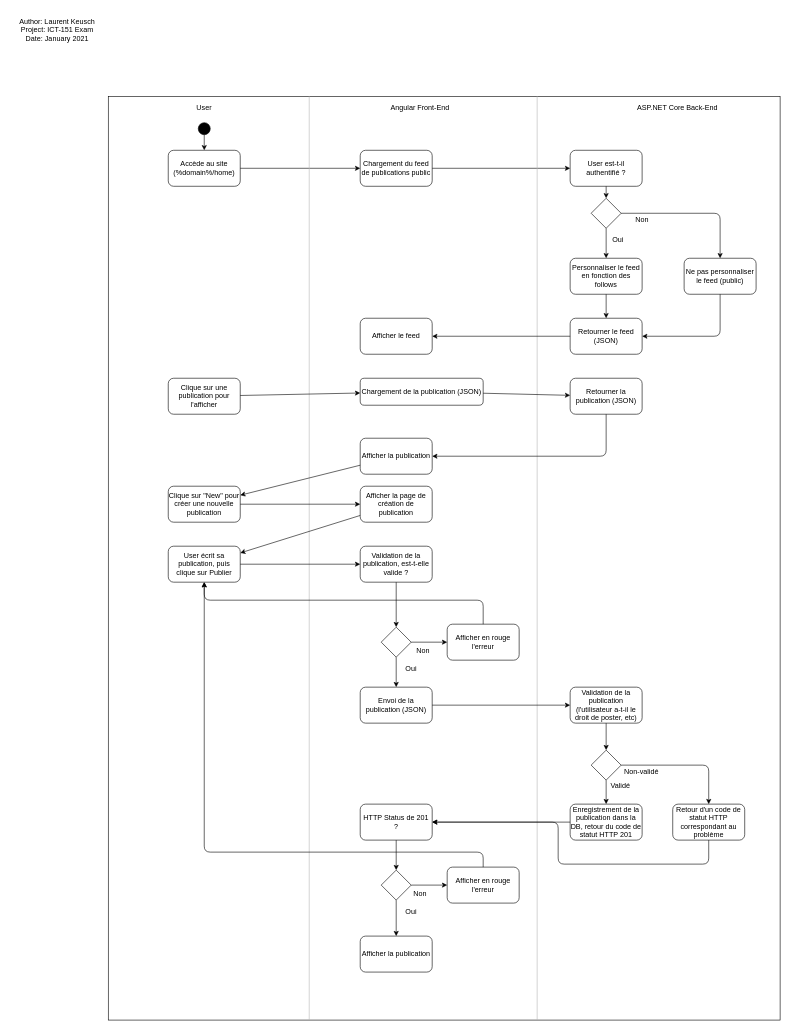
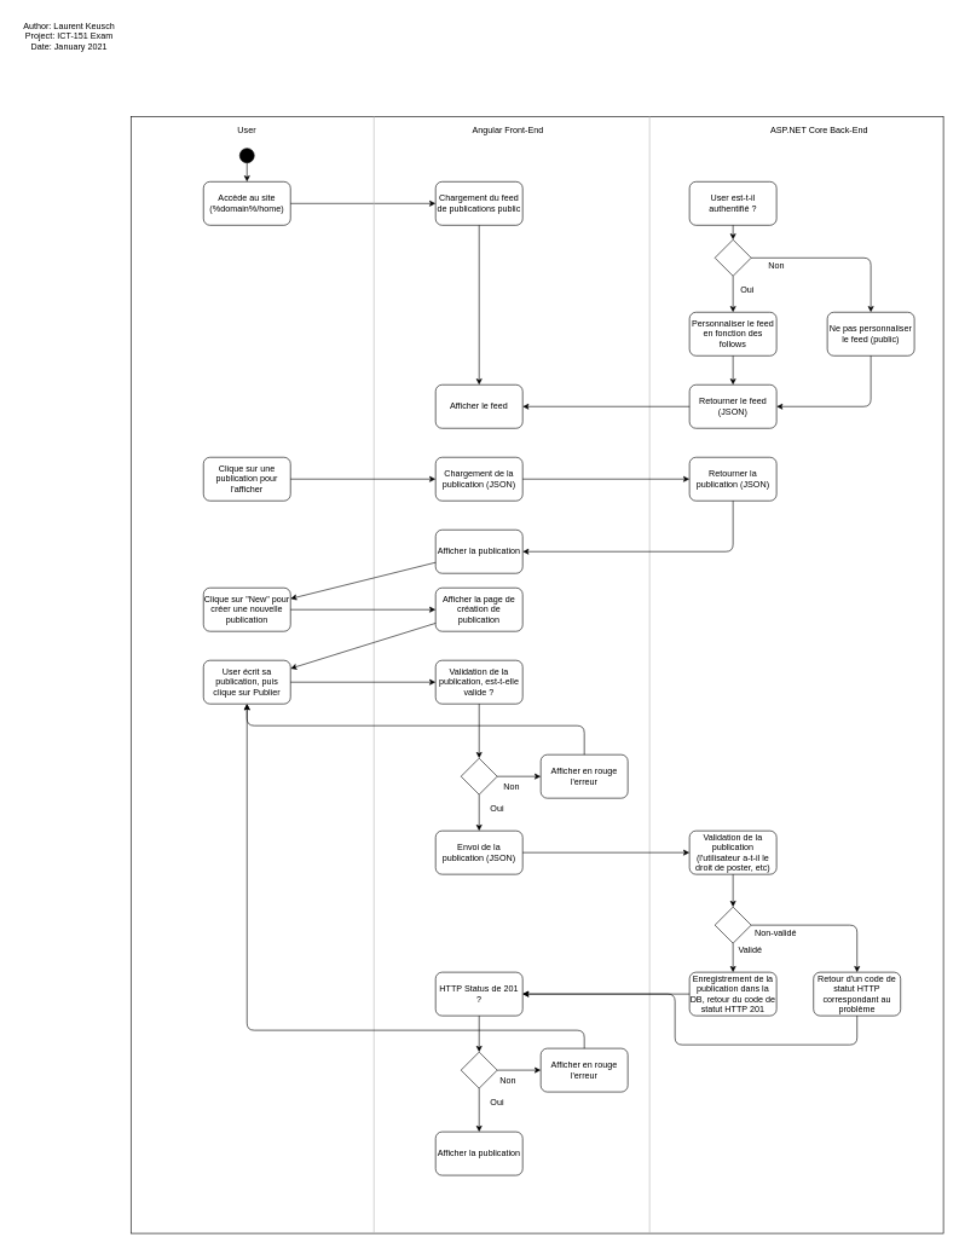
  <mxCell id="0" />
  <mxCell id="1" parent="0" />
  <mxCell id="2" value="" style="rounded=0;whiteSpace=wrap;html=1;" parent="1" vertex="1"><mxGeometry x="180" y="160" width="1120" height="1540" as="geometry" /></mxCell>
  <mxCell id="3" value="User" style="text;html=1;strokeColor=none;fillColor=none;align=center;verticalAlign=middle;whiteSpace=wrap;rounded=0;" parent="1" vertex="1"><mxGeometry x="320" y="170" width="40" height="20" as="geometry" /></mxCell>
  <mxCell id="4" value="Angular Front-End" style="text;html=1;strokeColor=none;fillColor=none;align=center;verticalAlign=middle;whiteSpace=wrap;rounded=0;" parent="1" vertex="1"><mxGeometry x="645" y="170" width="110" height="20" as="geometry" /></mxCell>
  <mxCell id="5" value="ASP.NET Core Back-End" style="text;html=1;strokeColor=none;fillColor=none;align=center;verticalAlign=middle;whiteSpace=wrap;rounded=0;" parent="1" vertex="1"><mxGeometry x="1039" y="170" width="180" height="20" as="geometry" /></mxCell>
  <mxCell id="6" value="Accède au site (%domain%/home)" style="rounded=1;whiteSpace=wrap;html=1;" parent="1" vertex="1"><mxGeometry x="280" y="250" width="120" height="60" as="geometry" /></mxCell>
  <mxCell id="7" value="Chargement du feed de publications public" style="rounded=1;whiteSpace=wrap;html=1;" parent="1" vertex="1"><mxGeometry x="600" y="250" width="120" height="60" as="geometry" /></mxCell>
  <mxCell id="8" value="User est-t-il authentifié ?" style="rounded=1;whiteSpace=wrap;html=1;" parent="1" vertex="1"><mxGeometry x="950" y="250" width="120" height="60" as="geometry" /></mxCell>
  <mxCell id="9" value="" style="ellipse;whiteSpace=wrap;html=1;aspect=fixed;fillColor=#000000;" parent="1" vertex="1"><mxGeometry x="330" y="204" width="20" height="20" as="geometry" /></mxCell>
  <mxCell id="10" value="" style="endArrow=classic;html=1;" parent="1" source="9" target="6" edge="1"><mxGeometry width="50" height="50" relative="1" as="geometry"><mxPoint x="370" y="140" as="sourcePoint" /><mxPoint x="420" y="90" as="targetPoint" /></mxGeometry></mxCell>
  <mxCell id="11" value="" style="endArrow=classic;html=1;" parent="1" source="6" target="7" edge="1"><mxGeometry width="50" height="50" relative="1" as="geometry"><mxPoint x="410" y="100" as="sourcePoint" /><mxPoint x="600" y="270" as="targetPoint" /><Array as="points" /></mxGeometry></mxCell>
  <mxCell id="12" value="" style="rhombus;whiteSpace=wrap;html=1;fillColor=#FFFFFF;" parent="1" vertex="1"><mxGeometry x="985" y="330" width="50" height="50" as="geometry" /></mxCell>
- <mxCell id="13" value="" style="endArrow=classic;html=1;" parent="1" source="7" target="8" edge="1"><mxGeometry width="50" height="50" relative="1" as="geometry"><mxPoint x="890" y="110" as="sourcePoint" /><mxPoint x="940" y="60" as="targetPoint" /></mxGeometry></mxCell>
+ <mxCell id="13" value="" style="endArrow=classic;html=1;" parent="1" source="7" target="26" edge="1"><mxGeometry width="50" height="50" relative="1" as="geometry"><mxPoint x="890" y="110" as="sourcePoint" /><mxPoint x="940" y="60" as="targetPoint" /></mxGeometry></mxCell>
  <mxCell id="14" value="" style="endArrow=classic;html=1;" parent="1" source="8" target="12" edge="1"><mxGeometry width="50" height="50" relative="1" as="geometry"><mxPoint x="1010" y="110" as="sourcePoint" /><mxPoint x="1060" y="60" as="targetPoint" /></mxGeometry></mxCell>
  <mxCell id="15" value="" style="line;strokeWidth=1;direction=south;html=1;fillColor=#FFFFFF;strokeColor=#B5B5B5;" parent="1" vertex="1"><mxGeometry x="510" y="160" width="10" height="1540" as="geometry" /></mxCell>
  <mxCell id="16" value="" style="line;strokeWidth=1;direction=south;html=1;fillColor=#FFFFFF;strokeColor=#B5B5B5;" parent="1" vertex="1"><mxGeometry x="890" y="160" width="10" height="1540" as="geometry" /></mxCell>
  <mxCell id="17" value="Personnaliser le feed en fonction des follows" style="rounded=1;whiteSpace=wrap;html=1;strokeWidth=1;fillColor=#FFFFFF;" parent="1" vertex="1"><mxGeometry x="950" y="430" width="120" height="60" as="geometry" /></mxCell>
  <mxCell id="18" value="Oui" style="text;html=1;strokeColor=none;fillColor=none;align=center;verticalAlign=middle;whiteSpace=wrap;rounded=0;" parent="1" vertex="1"><mxGeometry x="1010" y="390" width="40" height="20" as="geometry" /></mxCell>
  <mxCell id="19" value="Non" style="text;html=1;strokeColor=none;fillColor=none;align=center;verticalAlign=middle;whiteSpace=wrap;rounded=0;" parent="1" vertex="1"><mxGeometry x="1050" y="356" width="40" height="20" as="geometry" /></mxCell>
  <mxCell id="20" value="Ne pas personnaliser le feed (public)" style="rounded=1;whiteSpace=wrap;html=1;strokeWidth=1;fillColor=#FFFFFF;" parent="1" vertex="1"><mxGeometry x="1140" y="430" width="120" height="60" as="geometry" /></mxCell>
  <mxCell id="21" value="" style="endArrow=classic;html=1;" parent="1" source="12" target="20" edge="1"><mxGeometry width="50" height="50" relative="1" as="geometry"><mxPoint x="1120" y="390" as="sourcePoint" /><mxPoint x="1170" y="340" as="targetPoint" /><Array as="points"><mxPoint x="1200" y="355" /></Array></mxGeometry></mxCell>
  <mxCell id="22" value="" style="endArrow=classic;html=1;" parent="1" source="12" target="17" edge="1"><mxGeometry width="50" height="50" relative="1" as="geometry"><mxPoint x="1090" y="790" as="sourcePoint" /><mxPoint x="1140" y="740" as="targetPoint" /></mxGeometry></mxCell>
  <mxCell id="23" value="Retourner le feed (JSON)" style="rounded=1;whiteSpace=wrap;html=1;strokeWidth=1;fillColor=#FFFFFF;" parent="1" vertex="1"><mxGeometry x="950" y="530" width="120" height="60" as="geometry" /></mxCell>
  <mxCell id="24" value="" style="endArrow=classic;html=1;" parent="1" source="17" target="23" edge="1"><mxGeometry width="50" height="50" relative="1" as="geometry"><mxPoint x="950" y="850" as="sourcePoint" /><mxPoint x="1000" y="800" as="targetPoint" /></mxGeometry></mxCell>
  <mxCell id="25" value="" style="endArrow=classic;html=1;" parent="1" source="20" target="23" edge="1"><mxGeometry width="50" height="50" relative="1" as="geometry"><mxPoint x="1110" y="810" as="sourcePoint" /><mxPoint x="1160" y="760" as="targetPoint" /><Array as="points"><mxPoint x="1200" y="560" /></Array></mxGeometry></mxCell>
  <mxCell id="26" value="Afficher le feed" style="rounded=1;whiteSpace=wrap;html=1;strokeWidth=1;fillColor=#FFFFFF;" parent="1" vertex="1"><mxGeometry x="600" y="530" width="120" height="60" as="geometry" /></mxCell>
  <mxCell id="27" value="" style="endArrow=classic;html=1;" parent="1" source="23" target="26" edge="1"><mxGeometry width="50" height="50" relative="1" as="geometry"><mxPoint x="1430" y="640" as="sourcePoint" /><mxPoint x="1480" y="590" as="targetPoint" /><Array as="points" /></mxGeometry></mxCell>
  <mxCell id="28" value="Clique sur une publication pour l'afficher" style="rounded=1;whiteSpace=wrap;html=1;strokeWidth=1;fillColor=#FFFFFF;" parent="1" vertex="1"><mxGeometry x="280" y="630" width="120" height="60" as="geometry" /></mxCell>
- <mxCell id="29" value="Chargement de la publication (JSON)" style="rounded=1;whiteSpace=wrap;html=1;strokeWidth=1;fillColor=#FFFFFF;" parent="1" vertex="1"><mxGeometry x="600" y="630" width="205" height="45" as="geometry" /></mxCell>
+ <mxCell id="29" value="Chargement de la publication (JSON)" style="rounded=1;whiteSpace=wrap;html=1;strokeWidth=1;fillColor=#FFFFFF;" parent="1" vertex="1"><mxGeometry x="600" y="630" width="120" height="60" as="geometry" /></mxCell>
  <mxCell id="30" value="" style="endArrow=classic;html=1;" parent="1" source="28" target="29" edge="1"><mxGeometry width="50" height="50" relative="1" as="geometry"><mxPoint x="70" y="670" as="sourcePoint" /><mxPoint x="120" y="620" as="targetPoint" /></mxGeometry></mxCell>
  <mxCell id="31" value="Retourner la publication (JSON)" style="rounded=1;whiteSpace=wrap;html=1;strokeWidth=1;fillColor=#FFFFFF;" parent="1" vertex="1"><mxGeometry x="950" y="630" width="120" height="60" as="geometry" /></mxCell>
  <mxCell id="32" value="" style="endArrow=classic;html=1;" parent="1" source="29" target="31" edge="1"><mxGeometry width="50" height="50" relative="1" as="geometry"><mxPoint x="90" y="580" as="sourcePoint" /><mxPoint x="140" y="530" as="targetPoint" /></mxGeometry></mxCell>
  <mxCell id="33" value="Afficher la publication" style="rounded=1;whiteSpace=wrap;html=1;strokeWidth=1;fillColor=#FFFFFF;" parent="1" vertex="1"><mxGeometry x="600" y="730" width="120" height="60" as="geometry" /></mxCell>
  <mxCell id="34" value="" style="endArrow=classic;html=1;" parent="1" source="31" target="33" edge="1"><mxGeometry width="50" height="50" relative="1" as="geometry"><mxPoint x="80" y="560" as="sourcePoint" /><mxPoint x="130" y="510" as="targetPoint" /><Array as="points"><mxPoint x="1010" y="760" /></Array></mxGeometry></mxCell>
  <mxCell id="35" value="Clique sur &quot;New&quot; pour créer une nouvelle publication" style="rounded=1;whiteSpace=wrap;html=1;strokeWidth=1;fillColor=#FFFFFF;" parent="1" vertex="1"><mxGeometry x="280" y="810" width="120" height="60" as="geometry" /></mxCell>
  <mxCell id="36" value="Afficher la page de création de publication" style="rounded=1;whiteSpace=wrap;html=1;strokeWidth=1;fillColor=#FFFFFF;" parent="1" vertex="1"><mxGeometry x="600" y="810" width="120" height="60" as="geometry" /></mxCell>
  <mxCell id="37" value="" style="endArrow=classic;html=1;" parent="1" source="35" target="36" edge="1"><mxGeometry width="50" height="50" relative="1" as="geometry"><mxPoint x="40" y="560" as="sourcePoint" /><mxPoint x="90" y="510" as="targetPoint" /></mxGeometry></mxCell>
  <mxCell id="38" value="User écrit sa publication, puis clique sur Publier" style="rounded=1;whiteSpace=wrap;html=1;strokeWidth=1;fillColor=#FFFFFF;" parent="1" vertex="1"><mxGeometry x="280" y="910" width="120" height="60" as="geometry" /></mxCell>
  <mxCell id="39" value="" style="endArrow=classic;html=1;" parent="1" source="36" target="38" edge="1"><mxGeometry width="50" height="50" relative="1" as="geometry"><mxPoint x="40" y="650" as="sourcePoint" /><mxPoint x="90" y="600" as="targetPoint" /></mxGeometry></mxCell>
  <mxCell id="40" value="Validation de la publication, est-t-elle valide ?" style="rounded=1;whiteSpace=wrap;html=1;strokeWidth=1;fillColor=#FFFFFF;" parent="1" vertex="1"><mxGeometry x="600" y="910" width="120" height="60" as="geometry" /></mxCell>
  <mxCell id="41" value="" style="endArrow=classic;html=1;" parent="1" source="38" target="40" edge="1"><mxGeometry width="50" height="50" relative="1" as="geometry"><mxPoint x="60" y="760" as="sourcePoint" /><mxPoint x="110" y="710" as="targetPoint" /></mxGeometry></mxCell>
  <mxCell id="42" value="Envoi de la publication (JSON)" style="rounded=1;whiteSpace=wrap;html=1;strokeWidth=1;fillColor=#FFFFFF;" parent="1" vertex="1"><mxGeometry x="600" y="1145" width="120" height="60" as="geometry" /></mxCell>
  <mxCell id="43" value="" style="rhombus;whiteSpace=wrap;html=1;strokeWidth=1;fillColor=#FFFFFF;" parent="1" vertex="1"><mxGeometry x="635" y="1045" width="50" height="50" as="geometry" /></mxCell>
  <mxCell id="44" value="" style="endArrow=classic;html=1;" parent="1" source="43" target="42" edge="1"><mxGeometry width="50" height="50" relative="1" as="geometry"><mxPoint y="730" as="sourcePoint" x="0" /><mxPoint x="50" y="680" as="targetPoint" /></mxGeometry></mxCell>
  <mxCell id="45" value="Oui" style="text;html=1;strokeColor=none;fillColor=none;align=center;verticalAlign=middle;whiteSpace=wrap;rounded=0;" parent="1" vertex="1"><mxGeometry x="665" y="1105" width="40" height="20" as="geometry" /></mxCell>
  <mxCell id="46" value="Afficher en rouge l'erreur" style="rounded=1;whiteSpace=wrap;html=1;strokeWidth=1;fillColor=#FFFFFF;" parent="1" vertex="1"><mxGeometry x="745" y="1040" width="120" height="60" as="geometry" /></mxCell>
  <mxCell id="47" value="" style="endArrow=classic;html=1;" parent="1" source="43" target="46" edge="1"><mxGeometry width="50" height="50" relative="1" as="geometry"><mxPoint x="10" y="890" as="sourcePoint" /><mxPoint x="60" y="840" as="targetPoint" /></mxGeometry></mxCell>
  <mxCell id="48" value="Non" style="text;html=1;strokeColor=none;fillColor=none;align=center;verticalAlign=middle;whiteSpace=wrap;rounded=0;" parent="1" vertex="1"><mxGeometry x="685" y="1075" width="40" height="20" as="geometry" /></mxCell>
  <mxCell id="49" value="" style="endArrow=classic;html=1;" parent="1" source="40" target="43" edge="1"><mxGeometry width="50" height="50" relative="1" as="geometry"><mxPoint x="-10" y="770" as="sourcePoint" /><mxPoint x="40" y="720" as="targetPoint" /></mxGeometry></mxCell>
  <mxCell id="50" value="" style="endArrow=classic;html=1;" parent="1" source="46" target="38" edge="1"><mxGeometry width="50" height="50" relative="1" as="geometry"><mxPoint x="70" y="890" as="sourcePoint" /><mxPoint x="120" y="840" as="targetPoint" /><Array as="points"><mxPoint x="805" y="1000" /><mxPoint x="340" y="1000" /></Array></mxGeometry></mxCell>
  <mxCell id="51" value="Validation de la publication (l'utilisateur a-t-il le droit de poster, etc)" style="rounded=1;whiteSpace=wrap;html=1;strokeWidth=1;fillColor=#FFFFFF;" parent="1" vertex="1"><mxGeometry x="950" y="1145" width="120" height="60" as="geometry" /></mxCell>
  <mxCell id="52" value="Enregistrement de la publication dans la DB, retour du code de statut HTTP 201" style="rounded=1;whiteSpace=wrap;html=1;strokeWidth=1;fillColor=#FFFFFF;" parent="1" vertex="1"><mxGeometry x="950" y="1340" width="120" height="60" as="geometry" /></mxCell>
  <mxCell id="53" value="" style="endArrow=classic;html=1;" parent="1" source="42" target="51" edge="1"><mxGeometry width="50" height="50" relative="1" as="geometry"><mxPoint x="80" y="1030" as="sourcePoint" /><mxPoint x="130" y="980" as="targetPoint" /></mxGeometry></mxCell>
  <mxCell id="54" value="" style="endArrow=classic;html=1;" parent="1" source="51" target="66" edge="1"><mxGeometry width="50" height="50" relative="1" as="geometry"><mxPoint x="90" y="1110" as="sourcePoint" /><mxPoint x="140" y="1060" as="targetPoint" /></mxGeometry></mxCell>
  <mxCell id="55" value="HTTP Status de 201 ?" style="rounded=1;whiteSpace=wrap;html=1;strokeWidth=1;fillColor=#FFFFFF;" parent="1" vertex="1"><mxGeometry x="600" y="1340" width="120" height="60" as="geometry" /></mxCell>
  <mxCell id="56" value="" style="rhombus;whiteSpace=wrap;html=1;strokeWidth=1;fillColor=#FFFFFF;" parent="1" vertex="1"><mxGeometry x="635" y="1450" width="50" height="50" as="geometry" /></mxCell>
  <mxCell id="57" value="" style="endArrow=classic;html=1;" parent="1" source="55" target="56" edge="1"><mxGeometry width="50" height="50" relative="1" as="geometry"><mxPoint x="-30" y="1040" as="sourcePoint" /><mxPoint x="20" y="990" as="targetPoint" /></mxGeometry></mxCell>
  <mxCell id="58" value="Afficher la publication" style="rounded=1;whiteSpace=wrap;html=1;strokeWidth=1;fillColor=#FFFFFF;" parent="1" vertex="1"><mxGeometry x="600" y="1560" width="120" height="60" as="geometry" /></mxCell>
  <mxCell id="59" value="" style="endArrow=classic;html=1;" parent="1" source="56" target="58" edge="1"><mxGeometry width="50" height="50" relative="1" as="geometry"><mxPoint x="90" y="1250" as="sourcePoint" /><mxPoint x="140" y="1200" as="targetPoint" /></mxGeometry></mxCell>
  <mxCell id="60" value="Oui" style="text;html=1;strokeColor=none;fillColor=none;align=center;verticalAlign=middle;whiteSpace=wrap;rounded=0;" parent="1" vertex="1"><mxGeometry x="665" y="1510" width="40" height="20" as="geometry" /></mxCell>
  <mxCell id="61" value="Afficher en rouge l'erreur" style="rounded=1;whiteSpace=wrap;html=1;strokeWidth=1;fillColor=#FFFFFF;" parent="1" vertex="1"><mxGeometry x="745" y="1445" width="120" height="60" as="geometry" /></mxCell>
  <mxCell id="62" value="" style="endArrow=classic;html=1;" parent="1" source="56" target="61" edge="1"><mxGeometry width="50" height="50" relative="1" as="geometry"><mxPoint x="60" y="1130" as="sourcePoint" /><mxPoint x="110" y="1080" as="targetPoint" /></mxGeometry></mxCell>
  <mxCell id="63" value="Non" style="text;html=1;strokeColor=none;fillColor=none;align=center;verticalAlign=middle;whiteSpace=wrap;rounded=0;" parent="1" vertex="1"><mxGeometry x="680" y="1480" width="40" height="20" as="geometry" /></mxCell>
  <mxCell id="64" value="" style="endArrow=classic;html=1;" parent="1" source="61" target="38" edge="1"><mxGeometry width="50" height="50" relative="1" as="geometry"><mxPoint x="80" y="1240" as="sourcePoint" /><mxPoint x="340" y="1050" as="targetPoint" /><Array as="points"><mxPoint x="805" y="1420" /><mxPoint x="340" y="1420" /></Array></mxGeometry></mxCell>
  <mxCell id="65" value="" style="endArrow=classic;html=1;" parent="1" source="52" target="55" edge="1"><mxGeometry width="50" height="50" relative="1" as="geometry"><mxPoint x="60" y="1040" as="sourcePoint" /><mxPoint x="110" y="990" as="targetPoint" /></mxGeometry></mxCell>
  <mxCell id="66" value="" style="rhombus;whiteSpace=wrap;html=1;strokeWidth=1;fillColor=#FFFFFF;" parent="1" vertex="1"><mxGeometry x="985" y="1250" width="50" height="50" as="geometry" /></mxCell>
  <mxCell id="67" value="" style="endArrow=classic;html=1;" parent="1" source="66" target="52" edge="1"><mxGeometry width="50" height="50" relative="1" as="geometry"><mxPoint x="1200" y="1140" as="sourcePoint" /><mxPoint x="1250" y="1090" as="targetPoint" /></mxGeometry></mxCell>
  <mxCell id="68" value="Validé" style="text;html=1;strokeColor=none;fillColor=none;align=center;verticalAlign=middle;whiteSpace=wrap;rounded=0;" parent="1" vertex="1"><mxGeometry x="1014" y="1300" width="40" height="20" as="geometry" /></mxCell>
  <mxCell id="69" value="&lt;span&gt;Retour d'un code de statut HTTP correspondant au problème&lt;/span&gt;" style="rounded=1;whiteSpace=wrap;html=1;strokeWidth=1;fillColor=#FFFFFF;" parent="1" vertex="1"><mxGeometry x="1121" y="1340" width="120" height="60" as="geometry" /></mxCell>
  <mxCell id="70" value="" style="endArrow=classic;html=1;" parent="1" source="66" target="69" edge="1"><mxGeometry width="50" height="50" relative="1" as="geometry"><mxPoint x="1310" y="1240" as="sourcePoint" /><mxPoint x="1360" y="1190" as="targetPoint" /><Array as="points"><mxPoint x="1181" y="1275" /></Array></mxGeometry></mxCell>
  <mxCell id="71" value="Non-validé" style="text;html=1;strokeColor=none;fillColor=none;align=center;verticalAlign=middle;whiteSpace=wrap;rounded=0;" parent="1" vertex="1"><mxGeometry x="1039" y="1277" width="60" height="20" as="geometry" /></mxCell>
  <mxCell id="72" value="" style="endArrow=classic;html=1;" parent="1" source="33" target="35" edge="1"><mxGeometry width="50" height="50" relative="1" as="geometry"><mxPoint x="90" y="840" as="sourcePoint" /><mxPoint x="140" y="790" as="targetPoint" /></mxGeometry></mxCell>
  <mxCell id="73" value="" style="endArrow=classic;html=1;" parent="1" source="69" target="55" edge="1"><mxGeometry width="50" height="50" relative="1" as="geometry"><mxPoint x="1530" y="1350" as="sourcePoint" /><mxPoint x="1580" y="1300" as="targetPoint" /><Array as="points"><mxPoint x="1181" y="1440" /><mxPoint x="930" y="1440" /><mxPoint x="930" y="1370" /></Array></mxGeometry></mxCell>
  <mxCell id="74" value="Author: Laurent Keusch&lt;br&gt;Project: ICT-151 Exam&lt;br&gt;Date: January 2021" style="text;html=1;strokeColor=none;fillColor=none;align=center;verticalAlign=middle;whiteSpace=wrap;rounded=0;fontSize=12;" vertex="1" parent="1"><mxGeometry x="20" y="20" width="150" height="60" as="geometry" /></mxCell>
